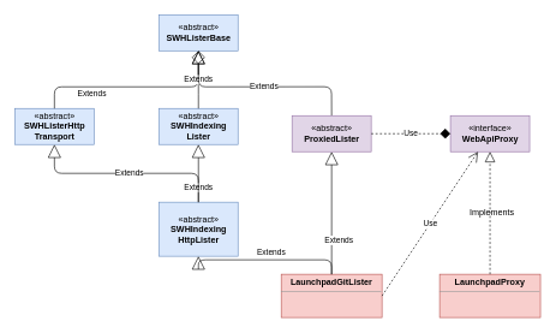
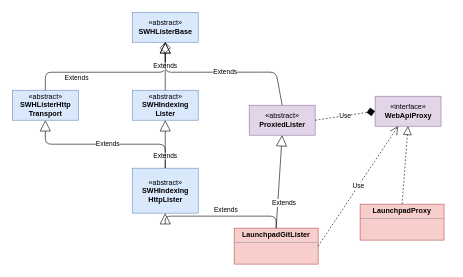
  <mxCell id="0" />
  <mxCell id="1" parent="0" />
  <mxCell id="2" value="«abstract»&lt;br&gt;&lt;b&gt;SWHListerBase&lt;/b&gt;" style="html=1;fillColor=#dae8fc;strokeColor=#6c8ebf;" parent="1" vertex="1"><mxGeometry x="220" y="20" width="110" height="50" as="geometry" /></mxCell>
  <mxCell id="3" value="«abstract»&lt;br&gt;&lt;b&gt;SWHIndexing&lt;br&gt;Lister&lt;/b&gt;" style="html=1;strokeColor=#6c8ebf;fillColor=#dae8fc;" parent="1" vertex="1"><mxGeometry x="220" y="150" width="110" height="50" as="geometry" /></mxCell>
  <mxCell id="4" value="«abstract»&lt;br&gt;&lt;b&gt;SWHListerHttp&lt;br&gt;Transport&lt;/b&gt;" style="html=1;strokeColor=#6c8ebf;fillColor=#dae8fc;" parent="1" vertex="1"><mxGeometry x="20" y="150" width="110" height="50" as="geometry" /></mxCell>
  <mxCell id="5" value="«abstract»&lt;br&gt;&lt;b&gt;SWHIndexing&lt;br&gt;HttpLister&lt;br&gt;&lt;/b&gt;" style="html=1;strokeColor=#6c8ebf;fillColor=#dae8fc;" parent="1" vertex="1"><mxGeometry x="220" y="280" width="110" height="75" as="geometry" /></mxCell>
- <mxCell id="6" value="&lt;p style=&quot;margin: 0px ; margin-top: 4px ; text-align: center&quot;&gt;&lt;b&gt;LaunchpadProxy&lt;/b&gt;&lt;br&gt;&lt;/p&gt;&lt;hr size=&quot;1&quot;&gt;&lt;div style=&quot;height: 2px&quot;&gt;&lt;/div&gt;" style="verticalAlign=top;align=left;overflow=fill;fontSize=12;fontFamily=Helvetica;html=1;strokeColor=#b85450;fillColor=#f8cecc;" parent="1" vertex="1"><mxGeometry x="610" y="380" width="140" height="60" as="geometry" /></mxCell>
+ <mxCell id="6" value="&lt;p style=&quot;margin: 0px ; margin-top: 4px ; text-align: center&quot;&gt;&lt;b&gt;LaunchpadProxy&lt;/b&gt;&lt;br&gt;&lt;/p&gt;&lt;hr size=&quot;1&quot;&gt;&lt;div style=&quot;height: 2px&quot;&gt;&lt;/div&gt;" style="verticalAlign=top;align=left;overflow=fill;fontSize=12;fontFamily=Helvetica;html=1;strokeColor=#b85450;fillColor=#f8cecc;" parent="1" vertex="1"><mxGeometry x="600" y="340" width="140" height="60" as="geometry" /></mxCell>
  <mxCell id="7" value="&lt;p style=&quot;margin: 0px ; margin-top: 4px ; text-align: center&quot;&gt;&lt;b&gt;LaunchpadGitLister&lt;/b&gt;&lt;br&gt;&lt;/p&gt;&lt;hr size=&quot;1&quot;&gt;&lt;div style=&quot;height: 2px&quot;&gt;&lt;/div&gt;" style="verticalAlign=top;align=left;overflow=fill;fontSize=12;fontFamily=Helvetica;html=1;strokeColor=#b85450;fillColor=#f8cecc;" vertex="1" parent="1"><mxGeometry x="390" y="380" width="140" height="60" as="geometry" /></mxCell>
  <mxCell id="8" value="Extends" style="endArrow=block;endSize=16;endFill=0;html=1;exitX=0.5;exitY=0;exitDx=0;exitDy=0;entryX=0.5;entryY=1;entryDx=0;entryDy=0;" parent="1" source="4" target="2" edge="1"><mxGeometry x="-0.414" y="-10" width="160" relative="1" as="geometry"><mxPoint x="66" y="150" as="sourcePoint" /><mxPoint x="180" y="30" as="targetPoint" /><Array as="points"><mxPoint x="75" y="120" /><mxPoint x="275" y="120" /></Array><mxPoint as="offset" /></mxGeometry></mxCell>
  <mxCell id="9" value="Extends" style="endArrow=diamond;endSize=16;endFill=0;html=1;exitX=0.5;exitY=0;exitDx=0;exitDy=0;entryX=0.5;entryY=1;entryDx=0;entryDy=0;" parent="1" source="3" target="2" edge="1"><mxGeometry width="160" relative="1" as="geometry"><mxPoint x="410" y="110" as="sourcePoint" /><mxPoint x="410" y="30" as="targetPoint" /><Array as="points"><mxPoint x="275" y="120" /></Array></mxGeometry></mxCell>
  <mxCell id="10" value="Extends" style="endArrow=block;endSize=16;endFill=0;html=1;exitX=0.5;exitY=0;exitDx=0;exitDy=0;entryX=0.5;entryY=1;entryDx=0;entryDy=0;" parent="1" source="7" target="5" edge="1"><mxGeometry x="-0.014" y="-10" width="160" relative="1" as="geometry"><mxPoint x="720.412" y="529.588" as="sourcePoint" /><mxPoint x="700" y="400" as="targetPoint" /><Array as="points"><mxPoint x="460" y="360" /><mxPoint x="275" y="360" /></Array><mxPoint as="offset" /></mxGeometry></mxCell>
  <mxCell id="11" value="Extends" style="endArrow=block;endSize=16;endFill=0;html=1;entryX=0.5;entryY=1;entryDx=0;entryDy=0;exitX=0.5;exitY=0;exitDx=0;exitDy=0;" parent="1" source="7" target="15" edge="1"><mxGeometry x="-0.45" y="-10" width="160" relative="1" as="geometry"><mxPoint x="955" y="480" as="sourcePoint" /><mxPoint x="655" y="350" as="targetPoint" /><Array as="points" /><mxPoint as="offset" /></mxGeometry></mxCell>
  <mxCell id="12" value="Extends" style="endArrow=block;endSize=16;endFill=0;html=1;entryX=0.5;entryY=1;entryDx=0;entryDy=0;" parent="1" source="5" target="3" edge="1"><mxGeometry x="-0.499" width="160" relative="1" as="geometry"><mxPoint x="480" y="280" as="sourcePoint" /><mxPoint x="480" y="200" as="targetPoint" /><mxPoint as="offset" /><Array as="points" /></mxGeometry></mxCell>
  <mxCell id="13" value="Extends" style="endArrow=block;endSize=16;endFill=0;html=1;exitX=0.5;exitY=0;exitDx=0;exitDy=0;entryX=0.5;entryY=1;entryDx=0;entryDy=0;" parent="1" source="5" target="4" edge="1"><mxGeometry x="-0.028" width="160" relative="1" as="geometry"><mxPoint x="410" y="290" as="sourcePoint" /><mxPoint x="410" y="210" as="targetPoint" /><Array as="points"><mxPoint x="275" y="240" /><mxPoint x="75" y="240" /></Array><mxPoint as="offset" /></mxGeometry></mxCell>
  <mxCell id="14" value="Extends" style="endArrow=block;endSize=16;endFill=0;html=1;exitX=0.5;exitY=0;exitDx=0;exitDy=0;entryX=0.5;entryY=1;entryDx=0;entryDy=0;" edge="1" parent="1" source="15" target="2"><mxGeometry x="-0.028" width="160" relative="1" as="geometry"><mxPoint x="460" y="160" as="sourcePoint" /><mxPoint x="280" y="70" as="targetPoint" /><Array as="points"><mxPoint x="459.833" y="119.833" /><mxPoint x="275" y="120" /></Array><mxPoint as="offset" /></mxGeometry></mxCell>
- <mxCell id="15" value="«abstract»&lt;br&gt;&lt;b&gt;ProxiedLister&lt;/b&gt;" style="html=1;strokeColor=#9673a6;fillColor=#e1d5e7;" vertex="1" parent="1"><mxGeometry x="405" y="160" width="110" height="50" as="geometry" /></mxCell>
+ <mxCell id="15" value="«abstract»&lt;br&gt;&lt;b&gt;ProxiedLister&lt;/b&gt;" style="html=1;strokeColor=#9673a6;fillColor=#e1d5e7;" vertex="1" parent="1"><mxGeometry x="415" y="175" width="110" height="50" as="geometry" /></mxCell>
  <mxCell id="16" value="«interface»&lt;br&gt;&lt;b&gt;WebApiProxy&lt;/b&gt;" style="html=1;strokeColor=#9673a6;fillColor=#e1d5e7;" vertex="1" parent="1"><mxGeometry x="625" y="160" width="110" height="50" as="geometry" /></mxCell>
  <mxCell id="17" value="Use" style="endArrow=open;endSize=12;dashed=1;html=1;exitX=1;exitY=0.5;exitDx=0;exitDy=0;" edge="1" parent="1" source="7" target="16"><mxGeometry width="160" relative="1" as="geometry"><mxPoint x="470" y="290" as="sourcePoint" /><mxPoint x="630" y="290" as="targetPoint" /></mxGeometry></mxCell>
  <mxCell id="18" value="Use" style="endArrow=diamond;endSize=12;dashed=1;html=1;exitX=1;exitY=0.5;exitDx=0;exitDy=0;entryX=0;entryY=0.5;entryDx=0;entryDy=0;" edge="1" parent="1" source="15" target="16"><mxGeometry width="160" relative="1" as="geometry"><mxPoint x="560" y="190" as="sourcePoint" /><mxPoint x="640" y="190" as="targetPoint" /></mxGeometry></mxCell>
  <mxCell id="19" value="" style="endArrow=block;dashed=1;endFill=0;endSize=12;html=1;entryX=0.5;entryY=1;entryDx=0;entryDy=0;exitX=0.5;exitY=0;exitDx=0;exitDy=0;" edge="1" parent="1" source="6" target="16"><mxGeometry width="160" relative="1" as="geometry"><mxPoint x="580" y="320" as="sourcePoint" /><mxPoint x="740" y="320" as="targetPoint" /></mxGeometry></mxCell>
- <mxCell id="20" value="Implements" style="text;html=1;resizable=0;points=[];autosize=1;align=left;verticalAlign=top;spacingTop=-4;" vertex="1" parent="1"><mxGeometry x="650" y="285" width="80" height="20" as="geometry" /></mxCell>
